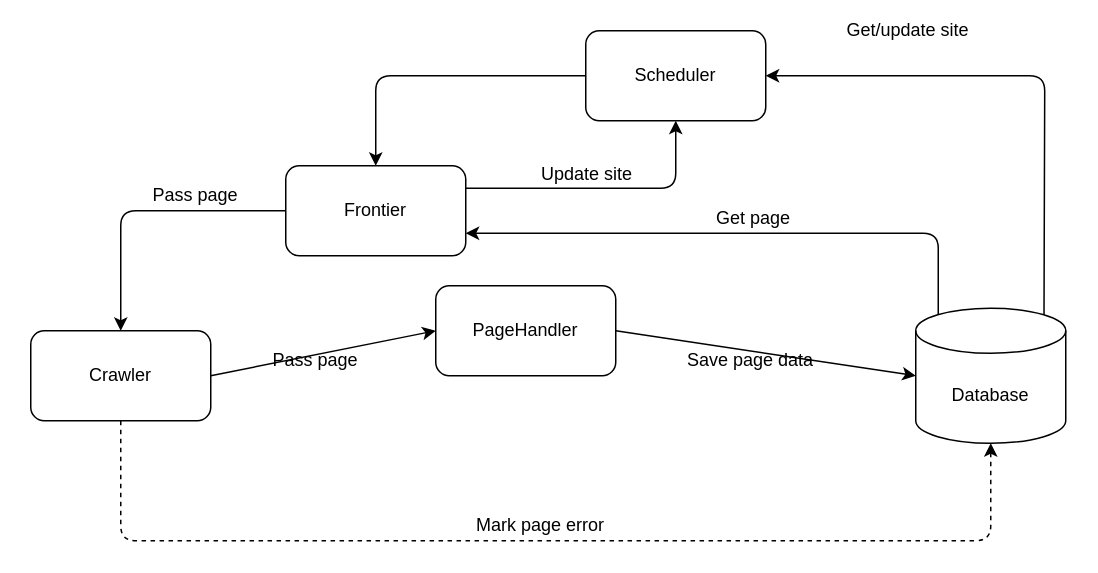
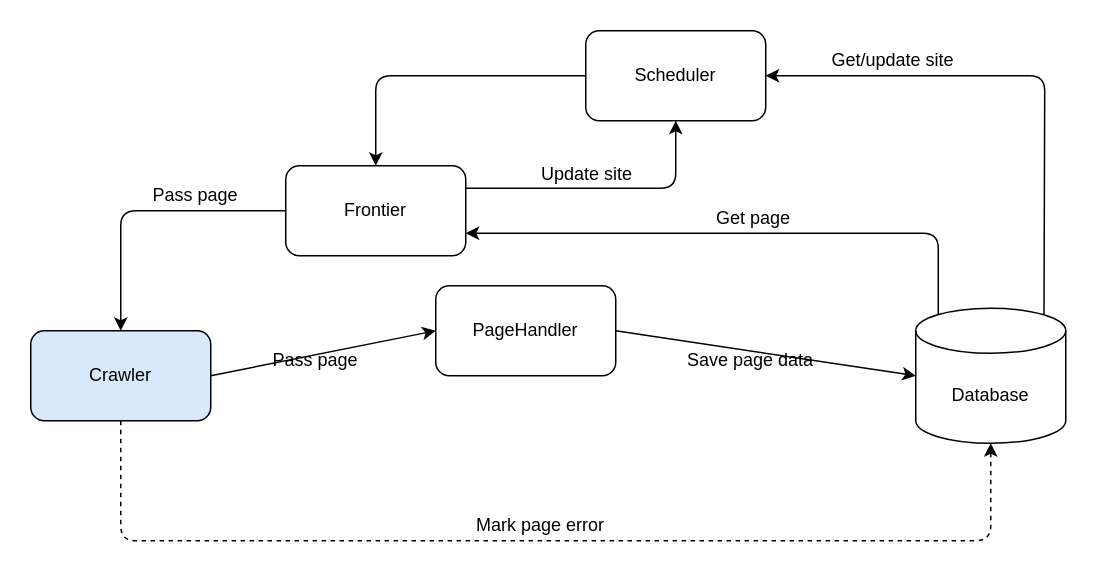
  <mxCell id="0" />
  <mxCell id="1" parent="0" />
- <mxCell id="2" value="Crawler" style="rounded=1;whiteSpace=wrap;html=1;" vertex="1" parent="1"><mxGeometry x="20" y="220" width="120" height="60" as="geometry" /></mxCell>
+ <mxCell id="2" value="Crawler" style="rounded=1;whiteSpace=wrap;html=1;fillColor=#dae8fc;" vertex="1" parent="1"><mxGeometry x="20" y="220" width="120" height="60" as="geometry" /></mxCell>
  <mxCell id="3" value="Frontier" style="rounded=1;whiteSpace=wrap;html=1;" vertex="1" parent="1"><mxGeometry x="190" y="110" width="120" height="60" as="geometry" /></mxCell>
  <mxCell id="4" value="Scheduler" style="rounded=1;whiteSpace=wrap;html=1;" vertex="1" parent="1"><mxGeometry x="390" y="20" width="120" height="60" as="geometry" /></mxCell>
  <mxCell id="5" value="Database" style="shape=cylinder3;whiteSpace=wrap;html=1;boundedLbl=1;backgroundOutline=1;size=15;" vertex="1" parent="1"><mxGeometry x="610" y="205" width="100" height="90" as="geometry" /></mxCell>
  <mxCell id="6" value="PageHandler" style="rounded=1;whiteSpace=wrap;html=1;" vertex="1" parent="1"><mxGeometry x="290" y="190" width="120" height="60" as="geometry" /></mxCell>
  <mxCell id="7" value="" style="endArrow=classic;html=1;entryX=0.5;entryY=0;entryDx=0;entryDy=0;exitX=0;exitY=0.5;exitDx=0;exitDy=0;" edge="1" parent="1" source="3" target="2"><mxGeometry width="50" height="50" relative="1" as="geometry"><mxPoint x="150" y="430" as="sourcePoint" /><mxPoint x="200" y="380" as="targetPoint" /><Array as="points"><mxPoint x="80" y="140" /></Array></mxGeometry></mxCell>
  <mxCell id="8" value="" style="endArrow=classic;html=1;entryX=0.5;entryY=0;entryDx=0;entryDy=0;exitX=0;exitY=0.5;exitDx=0;exitDy=0;" edge="1" parent="1" source="4" target="3"><mxGeometry width="50" height="50" relative="1" as="geometry"><mxPoint x="510" y="400" as="sourcePoint" /><mxPoint x="560" y="350" as="targetPoint" /><Array as="points"><mxPoint x="250" y="50" /></Array></mxGeometry></mxCell>
  <mxCell id="9" value="" style="endArrow=none;startArrow=classic;html=1;entryX=0.855;entryY=0;entryDx=0;entryDy=4.35;entryPerimeter=0;exitX=1;exitY=0.5;exitDx=0;exitDy=0;" edge="1" parent="1" source="4" target="5"><mxGeometry width="50" height="50" relative="1" as="geometry"><mxPoint x="600" y="390" as="sourcePoint" /><mxPoint x="650" y="340" as="targetPoint" /><Array as="points"><mxPoint x="696" y="50" /></Array></mxGeometry></mxCell>
  <mxCell id="10" value="" style="endArrow=classic;html=1;entryX=0.5;entryY=1;entryDx=0;entryDy=0;exitX=1;exitY=0.25;exitDx=0;exitDy=0;" edge="1" parent="1" source="3" target="4"><mxGeometry width="50" height="50" relative="1" as="geometry"><mxPoint x="320" y="150" as="sourcePoint" /><mxPoint x="380" y="380" as="targetPoint" /><Array as="points"><mxPoint x="450" y="125" /></Array></mxGeometry></mxCell>
  <mxCell id="11" value="Update site" style="text;html=1;strokeColor=none;fillColor=none;align=center;verticalAlign=middle;whiteSpace=wrap;rounded=0;" vertex="1" parent="1"><mxGeometry x="326" y="106" width="130" height="20" as="geometry" /></mxCell>
  <mxCell id="12" value="Pass page" style="text;html=1;strokeColor=none;fillColor=none;align=center;verticalAlign=middle;whiteSpace=wrap;rounded=0;" vertex="1" parent="1"><mxGeometry x="70" y="120" width="120" height="20" as="geometry" /></mxCell>
  <mxCell id="13" value="" style="endArrow=classic;html=1;entryX=0;entryY=0.5;entryDx=0;entryDy=0;exitX=1;exitY=0.5;exitDx=0;exitDy=0;" edge="1" parent="1" source="2" target="6"><mxGeometry width="50" height="50" relative="1" as="geometry"><mxPoint x="170" y="420" as="sourcePoint" /><mxPoint x="220" y="370" as="targetPoint" /></mxGeometry></mxCell>
  <mxCell id="14" value="Pass page" style="text;html=1;strokeColor=none;fillColor=none;align=center;verticalAlign=middle;whiteSpace=wrap;rounded=0;" vertex="1" parent="1"><mxGeometry x="150" y="230" width="120" height="20" as="geometry" /></mxCell>
  <mxCell id="15" value="" style="endArrow=classic;html=1;entryX=0;entryY=0.5;entryDx=0;entryDy=0;entryPerimeter=0;exitX=1;exitY=0.5;exitDx=0;exitDy=0;" edge="1" parent="1" source="6" target="5"><mxGeometry width="50" height="50" relative="1" as="geometry"><mxPoint x="390" y="440" as="sourcePoint" /><mxPoint x="440" y="390" as="targetPoint" /></mxGeometry></mxCell>
  <mxCell id="16" value="Save page data" style="text;html=1;strokeColor=none;fillColor=none;align=center;verticalAlign=middle;whiteSpace=wrap;rounded=0;" vertex="1" parent="1"><mxGeometry x="430" y="230" width="140" height="20" as="geometry" /></mxCell>
  <mxCell id="17" value="" style="endArrow=classic;html=1;exitX=0.5;exitY=1;exitDx=0;exitDy=0;entryX=0.5;entryY=1;entryDx=0;entryDy=0;entryPerimeter=0;dashed=1;" edge="1" parent="1" source="2" target="5"><mxGeometry width="50" height="50" relative="1" as="geometry"><mxPoint x="350" y="410" as="sourcePoint" /><mxPoint x="400" y="360" as="targetPoint" /><Array as="points"><mxPoint x="80" y="360" /><mxPoint x="660" y="360" /></Array></mxGeometry></mxCell>
  <mxCell id="18" value="Mark page error" style="text;html=1;strokeColor=none;fillColor=none;align=center;verticalAlign=middle;whiteSpace=wrap;rounded=0;" vertex="1" parent="1"><mxGeometry x="290" y="340" width="140" height="20" as="geometry" /></mxCell>
- <mxCell id="19" value="Get/update site" style="text;html=1;strokeColor=none;fillColor=none;align=center;verticalAlign=middle;whiteSpace=wrap;rounded=0;" vertex="1" parent="1"><mxGeometry x="550" y="10" width="110" height="20" as="geometry" /></mxCell>
+ <mxCell id="19" value="Get/update site" style="text;html=1;strokeColor=none;fillColor=none;align=center;verticalAlign=middle;whiteSpace=wrap;rounded=0;" vertex="1" parent="1"><mxGeometry x="540" y="30" width="110" height="20" as="geometry" /></mxCell>
  <mxCell id="20" value="" style="endArrow=classic;html=1;entryX=1;entryY=0.75;entryDx=0;entryDy=0;" edge="1" parent="1" target="3"><mxGeometry width="50" height="50" relative="1" as="geometry"><mxPoint x="625" y="209" as="sourcePoint" /><mxPoint x="440" y="207" as="targetPoint" /><Array as="points"><mxPoint x="625" y="155" /></Array></mxGeometry></mxCell>
  <mxCell id="21" value="Get page" style="text;html=1;strokeColor=none;fillColor=none;align=center;verticalAlign=middle;whiteSpace=wrap;rounded=0;" vertex="1" parent="1"><mxGeometry x="457" y="135" width="90" height="20" as="geometry" /></mxCell>
